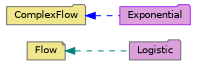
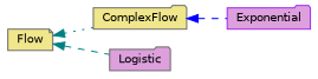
  digraph {
    rankdir=LR
    node [color=gray40 fillcolor=khaki fontname=Helvetica fontsize=10 shape=folder style=filled]
    edge [color=teal dir=back fontname=Helvetica fontsize=10 labelfontname=Helvetica labelfontsize=10 style=dashed]
    n1 [height=0.2 label=Flow shape=note width=0.4]
    n2 [height=0.2 label=ComplexFlow width=0.4]
    n3 [fillcolor=plum height=0.2 label=Logistic width=0.4]
    n4 [color=purple fillcolor=plum height=0.2 label=Exponential width=0.4]
+   n1 -> n2 [style=dotted]
    n1 -> n3
    n2 -> n4 [color=blue]
  }
